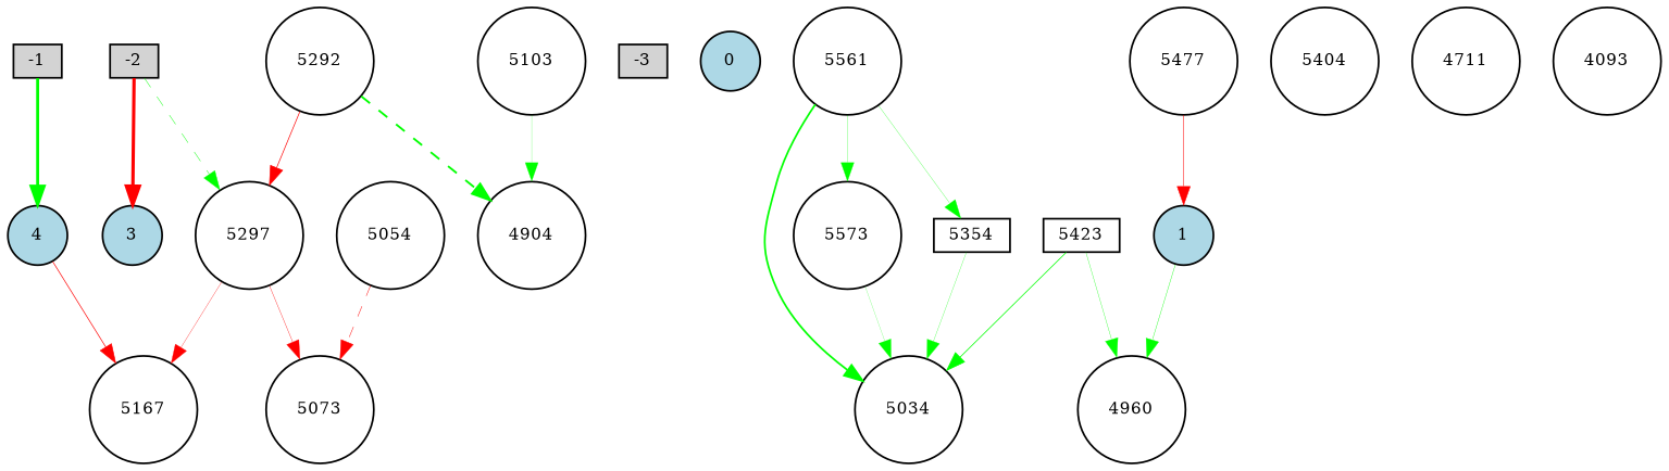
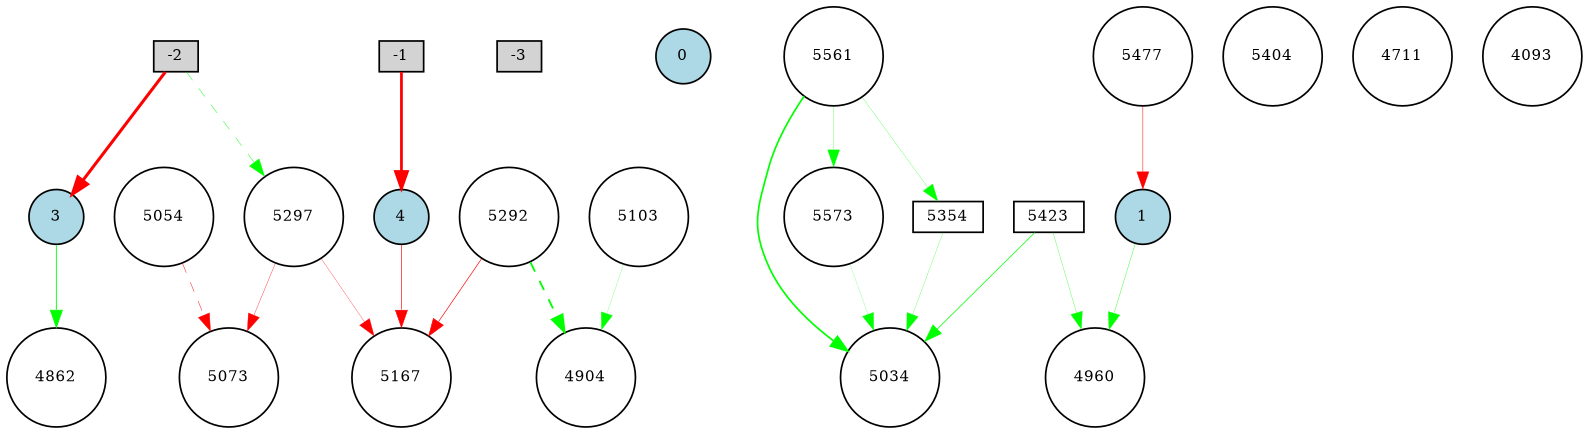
  digraph {
    node [fillcolor=white fontsize=9 shape=circle style=filled]
    edge [color=green style=bold]
    -1 [fillcolor=lightgray height=0.2 shape=box width=0.2]
    4 [fillcolor=lightblue height=0.2 width=0.2]
    5167 [height=0.2 width=0.2]
    -2 [fillcolor=lightgray height=0.2 shape=box width=0.2]
    3 [fillcolor=lightblue height=0.2 width=0.2]
    5297 [height=0.2 width=0.2]
+   4862 [height=0.2 width=0.2]
    5073 [height=0.2 width=0.2]
    -3 [fillcolor=lightgray height=0.2 shape=box width=0.2]
    0 [fillcolor=lightblue height=0.2 width=0.2]
    1 [fillcolor=lightblue height=0.2 width=0.2]
    4960 [height=0.2 width=0.2]
    5404 [height=0.2 width=0.2]
    4904 [height=0.2 width=0.2]
    5034 [height=0.2 width=0.2]
    5292 [height=0.2 width=0.2]
    5423 [height=0.2 shape=box width=0.2]
    5561 [height=0.2 width=0.2]
    5573 [height=0.2 width=0.2]
    5354 [height=0.2 shape=box width=0.2]
    5054 [height=0.2 width=0.2]
    5477 [height=0.2 width=0.2]
    4711 [height=0.2 width=0.2]
    5103 [height=0.2 width=0.2]
    4093 [height=0.2 width=0.2]
-   -1 -> 4 [penwidth=1.609375564813982 style=solid]
+   -1 -> 4 [color=red penwidth=1.609375564813982 style=solid]
    4 -> 5167 [color=red penwidth=0.3859914574082519]
    -2 -> 3 [color=red penwidth=1.7898341029554208]
    -2 -> 5297 [penwidth=0.2512465223855625 style=dashed]
+   3 -> 4862 [penwidth=0.5066865439462439]
    5297 -> 5167 [color=red penwidth=0.17302221910737675 style=solid]
    5297 -> 5073 [color=red penwidth=0.20415875855047697 style=solid]
    1 -> 4960 [penwidth=0.21263925868702832 style=solid]
-   5292 -> 5297 [color=red penwidth=0.3865405801554439 style=solid]
+   5292 -> 5167 [color=red penwidth=0.3865405801554439 style=solid]
    5292 -> 4904 [penwidth=1.064345170118519 style=dashed]
    5423 -> 4960 [penwidth=0.18319272838331827]
    5423 -> 5034 [penwidth=0.42545811832750857]
    5561 -> 5034 [penwidth=0.991792159734616]
    5561 -> 5573 [penwidth=0.1487373505499563 style=solid]
    5561 -> 5354 [penwidth=0.1534944029383461 style=solid]
    5573 -> 5034 [penwidth=0.11273800493766878]
    5354 -> 5034 [penwidth=0.15292514709788557 style=solid]
    5054 -> 5073 [color=red penwidth=0.26689718243842975 style=dashed]
    5477 -> 1 [color=red penwidth=0.28604515046892853]
    5103 -> 4904 [penwidth=0.11839872574192194]
  }
